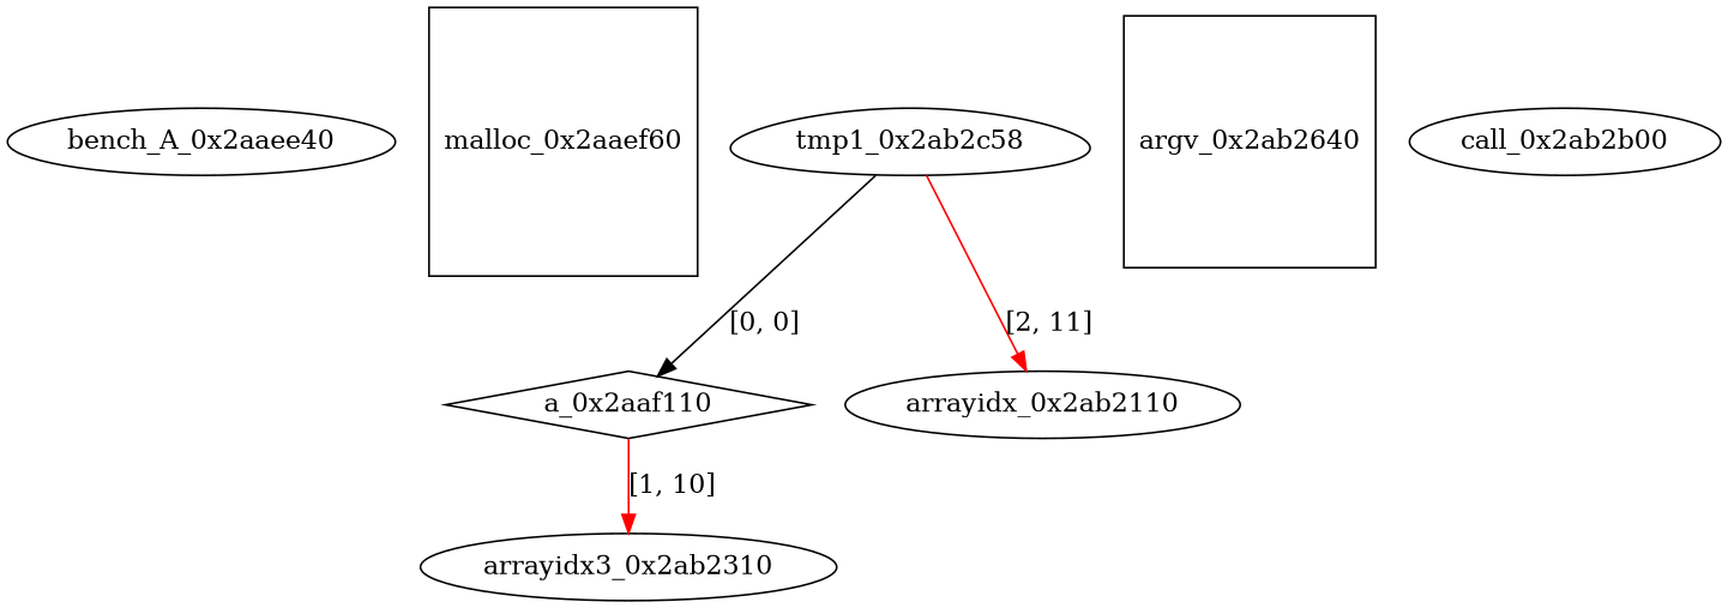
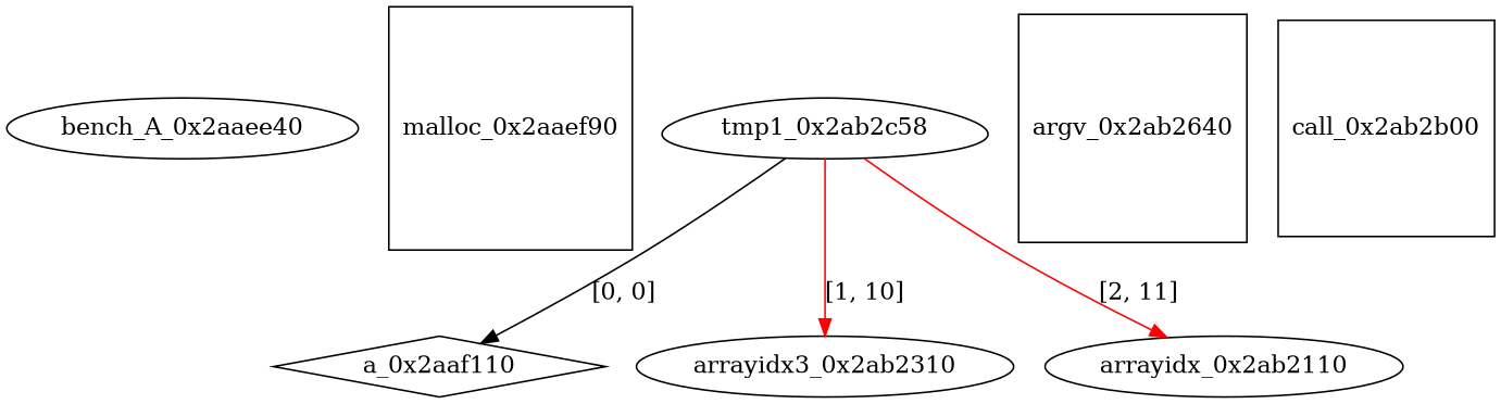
  digraph {
    node [shape=ellipse]
    edge [color=red]
    bench_A_0x2aaee40
-   malloc_0x2aaef60 [shape=square]
+   malloc_0x2aaef60 [shape=square label=malloc_0x2aaef90]
    a_0x2aaf110 [shape=diamond]
    arrayidx3_0x2ab2310
    arrayidx_0x2ab2110
    tmp1_0x2ab2c58 [shape=egg]
    argv_0x2ab2640 [shape=square]
-   call_0x2ab2b00
-   a_0x2aaf110 -> arrayidx3_0x2ab2310 [label="[1, 10]"]
+   call_0x2ab2b00 [shape=square]
+   tmp1_0x2ab2c58 -> arrayidx3_0x2ab2310 [label="[1, 10]"]
    tmp1_0x2ab2c58 -> a_0x2aaf110 [label="[0, 0]" color=""]
    tmp1_0x2ab2c58 -> arrayidx_0x2ab2110 [label="[2, 11]"]
  }
